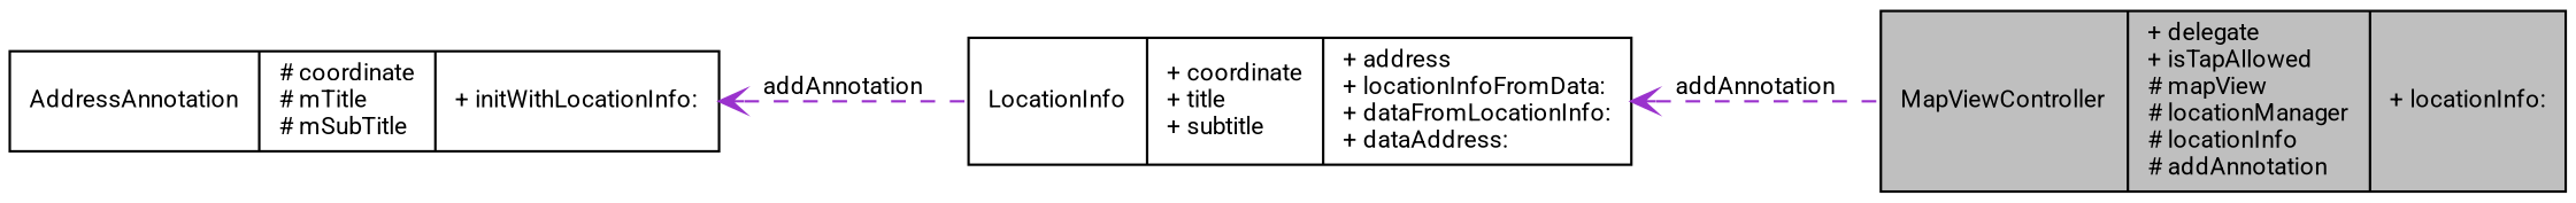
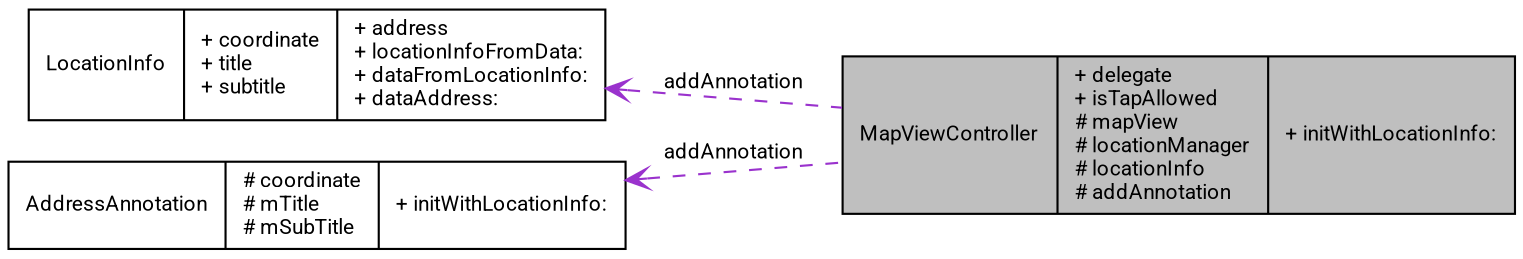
  digraph {
    fontname=Roboto
    rankdir=LR
    node [color=black fillcolor=white fontname=Roboto fontsize=10 shape=record style=filled]
    edge [arrowtail=open color=darkorchid3 dir=back fontname=Roboto fontsize=10 labelfontname=Helvetica labelfontsize=10 style=dashed]
-   n1 [fillcolor=grey75 fontcolor=black height=0.2 label="{MapViewController\n|+ delegate\l+ isTapAllowed\l# mapView\l# locationManager\l# locationInfo\l# addAnnotation\l|+ locationInfo:\l}" width=0.4]
+   n1 [fillcolor=grey75 fontcolor=black height=0.2 label="{MapViewController\n|+ delegate\l+ isTapAllowed\l# mapView\l# locationManager\l# locationInfo\l# addAnnotation\l|+ initWithLocationInfo:\l}" width=0.4]
    n2 [height=0.2 label="{LocationInfo\n|+ coordinate\l+ title\l+ subtitle\l|+ address\l+ locationInfoFromData:\l+ dataFromLocationInfo:\l+ dataAddress:\l}" width=0.4]
    n3 [height=0.2 label="{AddressAnnotation\n|# coordinate\l# mTitle\l# mSubTitle\l|+ initWithLocationInfo:\l}" width=0.4]
    n2 -> n1 [label=addAnnotation]
-   n3 -> n2 [label=addAnnotation]
+   n3 -> n1 [label=addAnnotation]
  }
